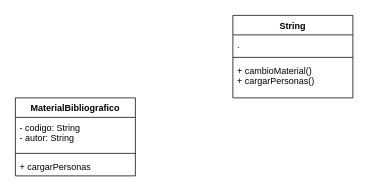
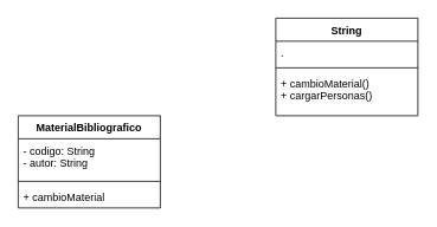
  <mxCell id="0" />
  <mxCell id="1" parent="0" />
  <mxCell id="2" value="String" style="swimlane;fontStyle=1;align=center;verticalAlign=top;childLayout=stackLayout;horizontal=1;startSize=26;horizontalStack=0;resizeParent=1;resizeParentMax=0;resizeLast=0;collapsible=1;marginBottom=0;whiteSpace=wrap;html=1;" vertex="1" parent="1"><mxGeometry x="310" y="20" width="160" height="110" as="geometry" /></mxCell>
  <mxCell id="3" value="." style="text;strokeColor=none;fillColor=none;align=left;verticalAlign=top;spacingLeft=4;spacingRight=4;overflow=hidden;rotatable=0;points=[[0,0.5],[1,0.5]];portConstraint=eastwest;whiteSpace=wrap;html=1;" vertex="1" parent="2"><mxGeometry y="26" width="160" height="26" as="geometry" /></mxCell>
  <mxCell id="4" value="" style="line;strokeWidth=1;fillColor=none;align=left;verticalAlign=middle;spacingTop=-1;spacingLeft=3;spacingRight=3;rotatable=0;labelPosition=right;points=[];portConstraint=eastwest;strokeColor=inherit;" vertex="1" parent="2"><mxGeometry y="52" width="160" height="8" as="geometry" /></mxCell>
  <mxCell id="5" value="&lt;div&gt;+ cambioMaterial()&lt;/div&gt;&lt;div&gt;+ cargarPersonas()&lt;br&gt;&lt;/div&gt;&lt;div&gt;&lt;br&gt;&lt;/div&gt;" style="text;strokeColor=none;fillColor=none;align=left;verticalAlign=top;spacingLeft=4;spacingRight=4;overflow=hidden;rotatable=0;points=[[0,0.5],[1,0.5]];portConstraint=eastwest;whiteSpace=wrap;html=1;" vertex="1" parent="2"><mxGeometry y="60" width="160" height="50" as="geometry" /></mxCell>
  <mxCell id="6" value="MaterialBibliografico" style="swimlane;fontStyle=1;align=center;verticalAlign=top;childLayout=stackLayout;horizontal=1;startSize=26;horizontalStack=0;resizeParent=1;resizeParentMax=0;resizeLast=0;collapsible=1;marginBottom=0;whiteSpace=wrap;html=1;" vertex="1" parent="1"><mxGeometry x="20" y="130" width="160" height="104" as="geometry" /></mxCell>
  <mxCell id="7" value="&lt;div&gt;- codigo: String&lt;/div&gt;&lt;div&gt;- autor: String&lt;/div&gt;&lt;div&gt;&lt;br&gt;&lt;/div&gt;" style="text;strokeColor=none;fillColor=none;align=left;verticalAlign=top;spacingLeft=4;spacingRight=4;overflow=hidden;rotatable=0;points=[[0,0.5],[1,0.5]];portConstraint=eastwest;whiteSpace=wrap;html=1;" vertex="1" parent="6"><mxGeometry y="26" width="160" height="44" as="geometry" /></mxCell>
  <mxCell id="8" value="" style="line;strokeWidth=1;fillColor=none;align=left;verticalAlign=middle;spacingTop=-1;spacingLeft=3;spacingRight=3;rotatable=0;labelPosition=right;points=[];portConstraint=eastwest;strokeColor=inherit;" vertex="1" parent="6"><mxGeometry y="70" width="160" height="8" as="geometry" /></mxCell>
- <mxCell id="9" value="+ cargarPersonas" style="text;strokeColor=none;fillColor=none;align=left;verticalAlign=top;spacingLeft=4;spacingRight=4;overflow=hidden;rotatable=0;points=[[0,0.5],[1,0.5]];portConstraint=eastwest;whiteSpace=wrap;html=1;" vertex="1" parent="6"><mxGeometry y="78" width="160" height="26" as="geometry" /></mxCell>
+ <mxCell id="9" value="+ cambioMaterial" style="text;strokeColor=none;fillColor=none;align=left;verticalAlign=top;spacingLeft=4;spacingRight=4;overflow=hidden;rotatable=0;points=[[0,0.5],[1,0.5]];portConstraint=eastwest;whiteSpace=wrap;html=1;" vertex="1" parent="6"><mxGeometry y="78" width="160" height="26" as="geometry" /></mxCell>
